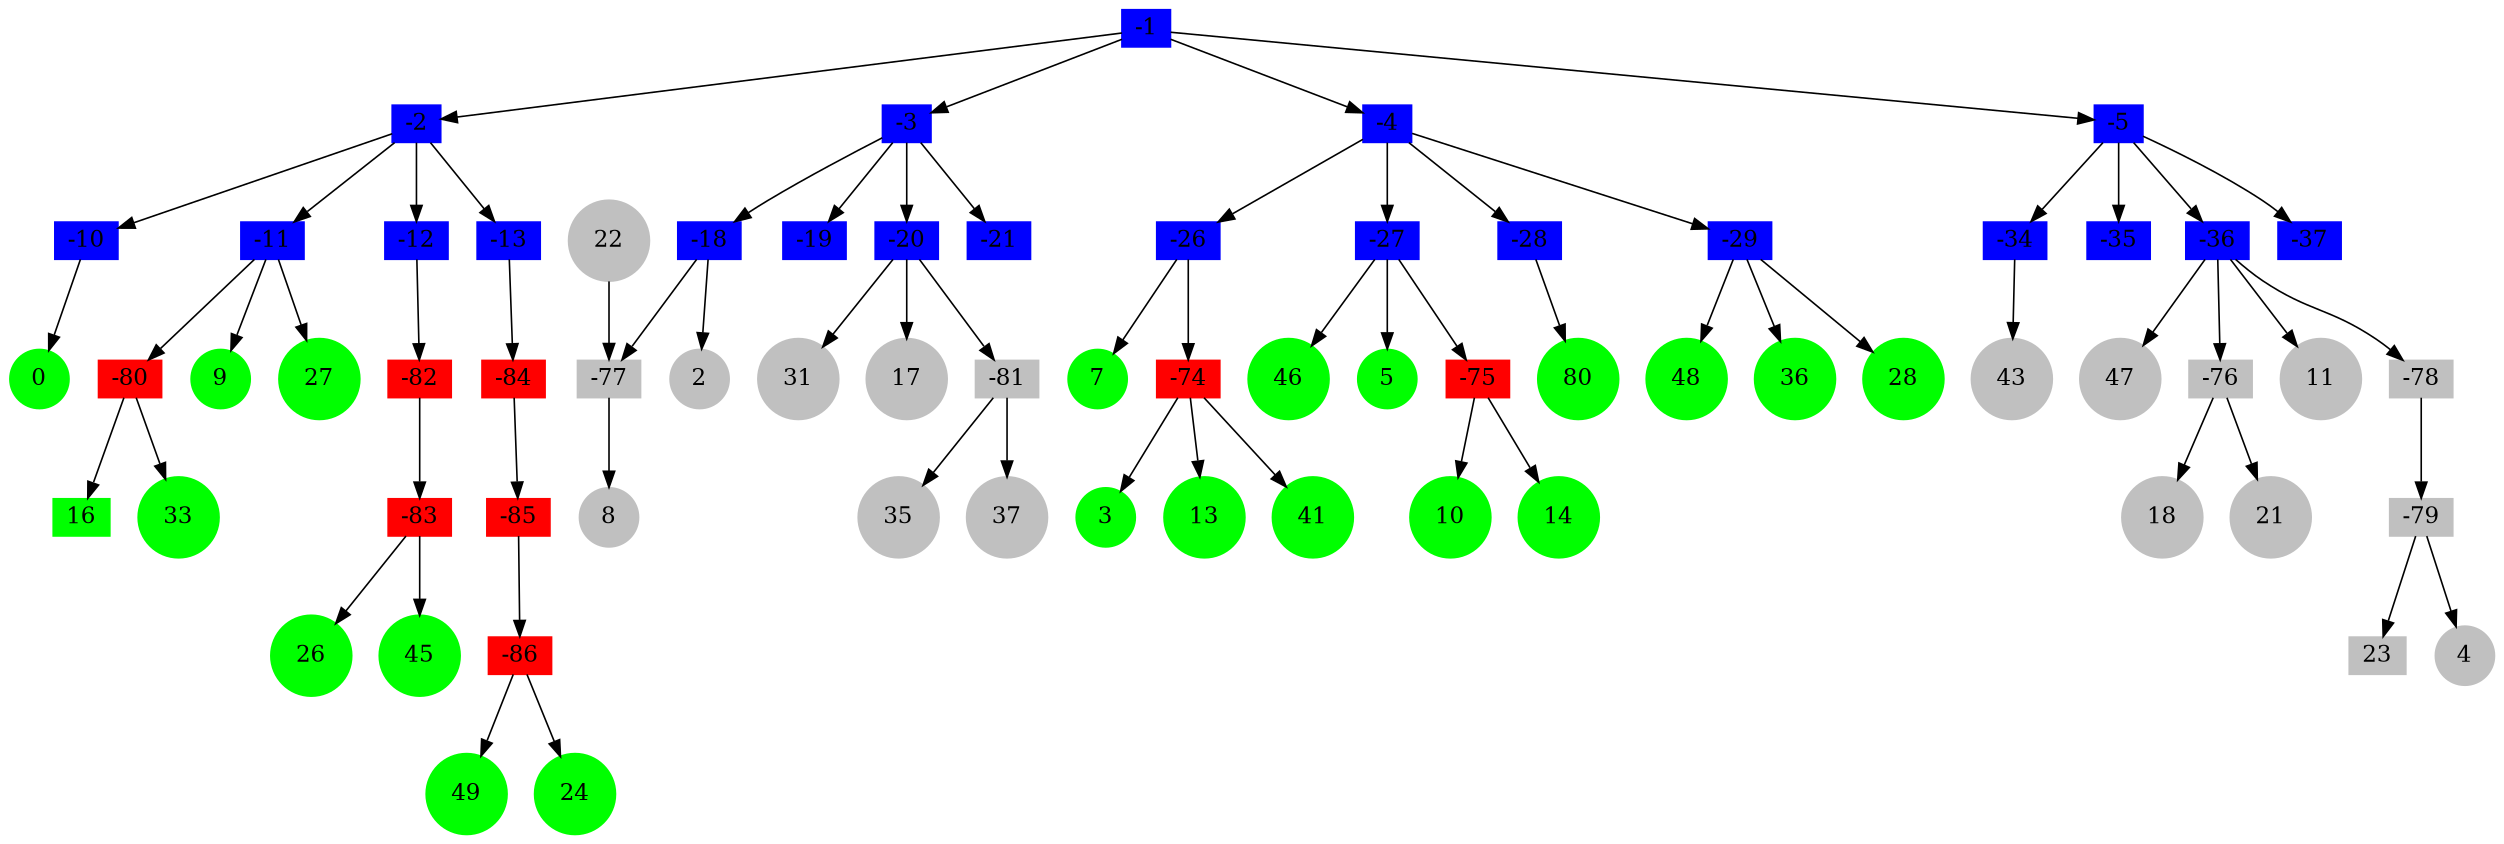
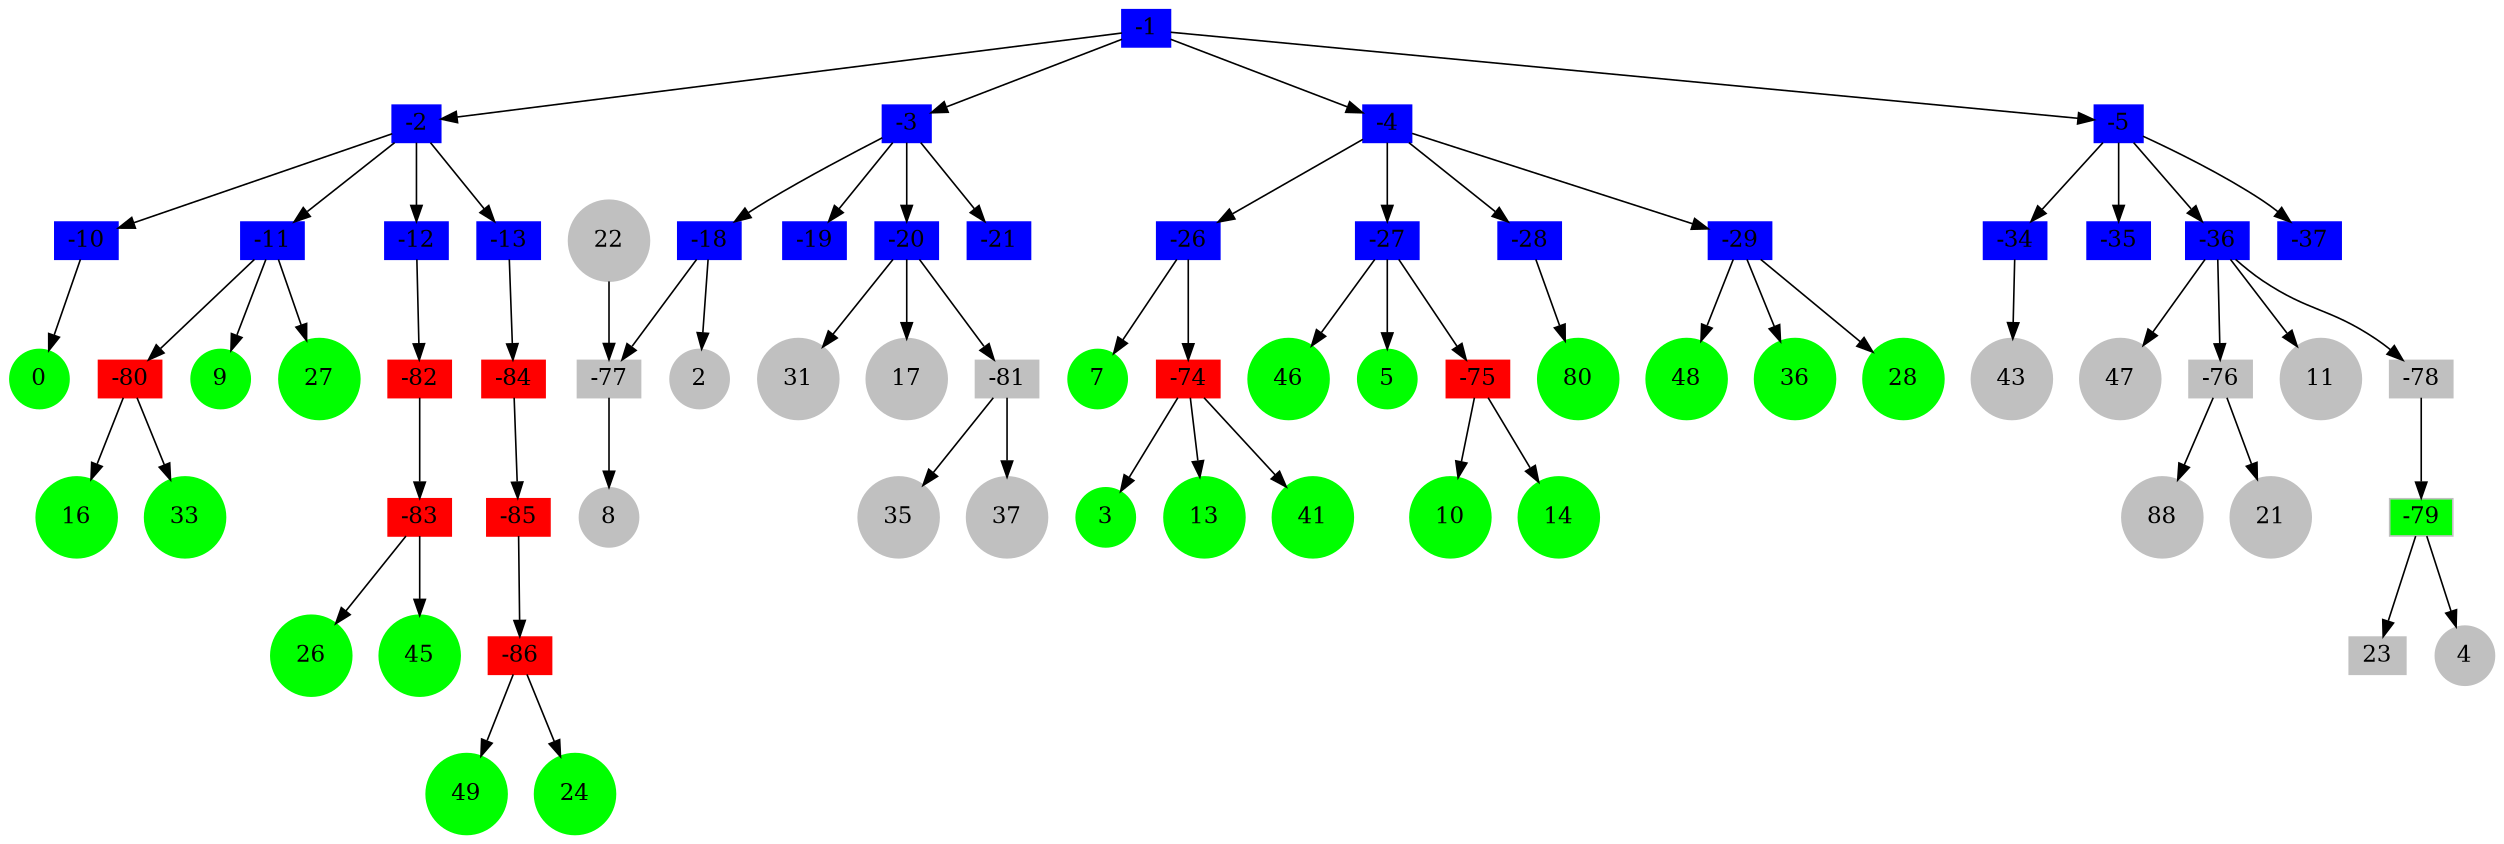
  digraph {
    node [color=blue shape=box style=filled]
    -1 [height=0.2 width=0.2]
    -2 [height=0.2 width=0.2]
    -3 [height=0.2 width=0.2]
    -4 [height=0.2 width=0.2]
    -5 [height=0.2 width=0.2]
    -10 [height=0.2 width=0.2]
    -11 [height=0.2 width=0.2]
    -12 [height=0.2 width=0.2]
    -13 [height=0.2 width=0.2]
    -18 [height=0.2 width=0.2]
    -19 [height=0.2 width=0.2]
    -20 [height=0.2 width=0.2]
    -21 [height=0.2 width=0.2]
    -26 [height=0.2 width=0.2]
    -27 [height=0.2 width=0.2]
    -28 [height=0.2 width=0.2]
    -29 [height=0.2 width=0.2]
    -34 [height=0.2 width=0.2]
    -35 [height=0.2 width=0.2]
    -36 [height=0.2 width=0.2]
    -37 [height=0.2 width=0.2]
    0 [color=green height=0.2 shape=circle width=0.2]
    -80 [color=red height=0.2 width=0.2]
    9 [color=green height=0.2 shape=circle width=0.2]
    27 [color=green height=0.2 shape=circle width=0.2]
    -82 [color=red height=0.2 width=0.2]
    -84 [color=red height=0.2 width=0.2]
-   16 [color=green height=0.2 width=0.2]
+   16 [color=green height=0.2 shape=circle width=0.2]
    33 [color=green height=0.2 shape=circle width=0.2]
    -83 [color=red height=0.2 width=0.2]
    26 [color=green height=0.2 shape=circle width=0.2]
    45 [color=green height=0.2 shape=circle width=0.2]
    -85 [color=red height=0.2 width=0.2]
    -86 [color=red height=0.2 width=0.2]
    49 [color=green height=0.2 shape=circle width=0.2]
    24 [color=green height=0.2 shape=circle width=0.2]
    -77 [color=grey height=0.2 width=0.2]
    2 [color=grey height=0.2 shape=circle width=0.2]
    31 [color=grey height=0.2 shape=circle width=0.2]
    17 [color=grey height=0.2 shape=circle width=0.2]
    -81 [color=grey height=0.2 width=0.2]
    8 [color=grey height=0.2 shape=circle width=0.2]
    22 [color=grey height=0.2 shape=circle width=0.2]
    35 [color=grey height=0.2 shape=circle width=0.2]
    37 [color=grey height=0.2 shape=circle width=0.2]
    7 [color=green height=0.2 shape=circle width=0.2]
    -74 [color=red height=0.2 width=0.2]
    46 [color=green height=0.2 shape=circle width=0.2]
    5 [color=green height=0.2 shape=circle width=0.2]
    -75 [color=red height=0.2 width=0.2]
    n51 [color=green height=0.2 label=80 shape=circle width=0.2]
    48 [color=green height=0.2 shape=circle width=0.2]
    36 [color=green height=0.2 shape=circle width=0.2]
    28 [color=green height=0.2 shape=circle width=0.2]
    3 [color=green height=0.2 shape=circle width=0.2]
    13 [color=green height=0.2 shape=circle width=0.2]
    41 [color=green height=0.2 shape=circle width=0.2]
    10 [color=green height=0.2 shape=circle width=0.2]
    14 [color=green height=0.2 shape=circle width=0.2]
    43 [color=grey height=0.2 shape=circle width=0.2]
    47 [color=grey height=0.2 shape=circle width=0.2]
    -76 [color=grey height=0.2 width=0.2]
    11 [color=grey height=0.2 shape=circle width=0.2]
    -78 [color=grey height=0.2 width=0.2]
-   18 [color=grey height=0.2 shape=circle width=0.2]
+   18 [color=grey height=0.2 shape=circle width=0.2 label=88]
    21 [color=grey height=0.2 shape=circle width=0.2]
-   -79 [color=grey height=0.2 width=0.2]
+   -79 [color=grey height=0.2 width=0.2 fillcolor=green]
    23 [color=grey height=0.2 width=0.2]
    4 [color=grey height=0.2 shape=circle width=0.2]
    -1 -> -2
    -1 -> -3
    -1 -> -4
    -1 -> -5
    -2 -> -10
    -2 -> -11
    -2 -> -12
    -2 -> -13
    -3 -> -18
    -3 -> -19
    -3 -> -20
    -3 -> -21
    -4 -> -26
    -4 -> -27
    -4 -> -28
    -4 -> -29
    -5 -> -34
    -5 -> -35
    -5 -> -36
    -5 -> -37
    -10 -> 0
    -11 -> -80
    -11 -> 9
    -11 -> 27
    -12 -> -82
    -13 -> -84
    -18 -> -77
    -18 -> 2
    -20 -> 31
    -20 -> 17
    -20 -> -81
    -26 -> 7
    -26 -> -74
    -27 -> 46
    -27 -> 5
    -27 -> -75
    -28 -> n51
    -29 -> 48
    -29 -> 36
    -29 -> 28
    -34 -> 43
    -36 -> 47
    -36 -> -76
    -36 -> 11
    -36 -> -78
    -80 -> 16
    -80 -> 33
    -82 -> -83
    -84 -> -85
    -83 -> 26
    -83 -> 45
    -85 -> -86
    -86 -> 49
    -86 -> 24
    -77 -> 8
    -81 -> 35
    -81 -> 37
    22 -> -77
    -74 -> 3
    -74 -> 13
    -74 -> 41
    -75 -> 10
    -75 -> 14
    -76 -> 18
    -76 -> 21
    -78 -> -79
    -79 -> 23
    -79 -> 4
  }
